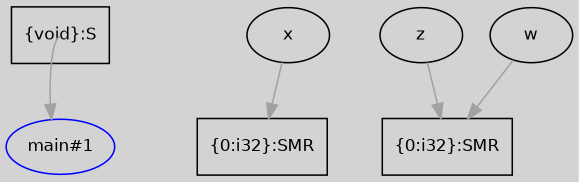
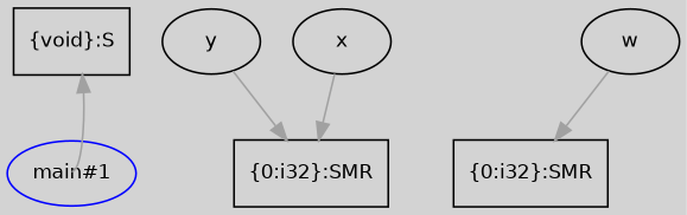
  digraph {
    bgcolor=lightgray
    fontname=Helvetica
    node [fontname=Helvetica fontsize=11]
    edge [arrowtail=tee color=gray63]
    n1 [label="{\{void\}:S}" shape=record]
    n2 [label="{\{0:i32\}:SMR}" shape=record]
    n3 [label="{\{0:i32\}:SMR}" shape=record]
+   n4 [label=y]
    n5 [label=x]
-   n6 [label=z]
    n7 [label=w]
    n8 [color=blue label="main#1"]
+   n4 -> n2
    n5 -> n2
-   n6 -> n3
    n7 -> n3
-   n1 -> n8 [tailclip=false arrowtail=""]
+   n8 -> n1 [tailclip=false arrowtail=""]
  }
